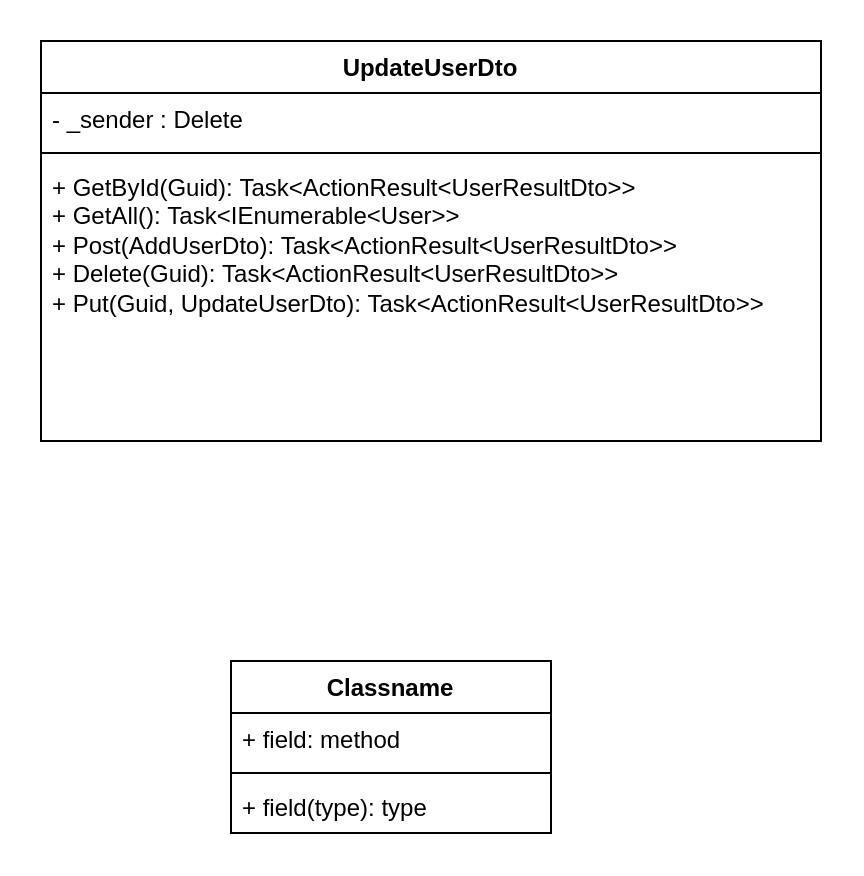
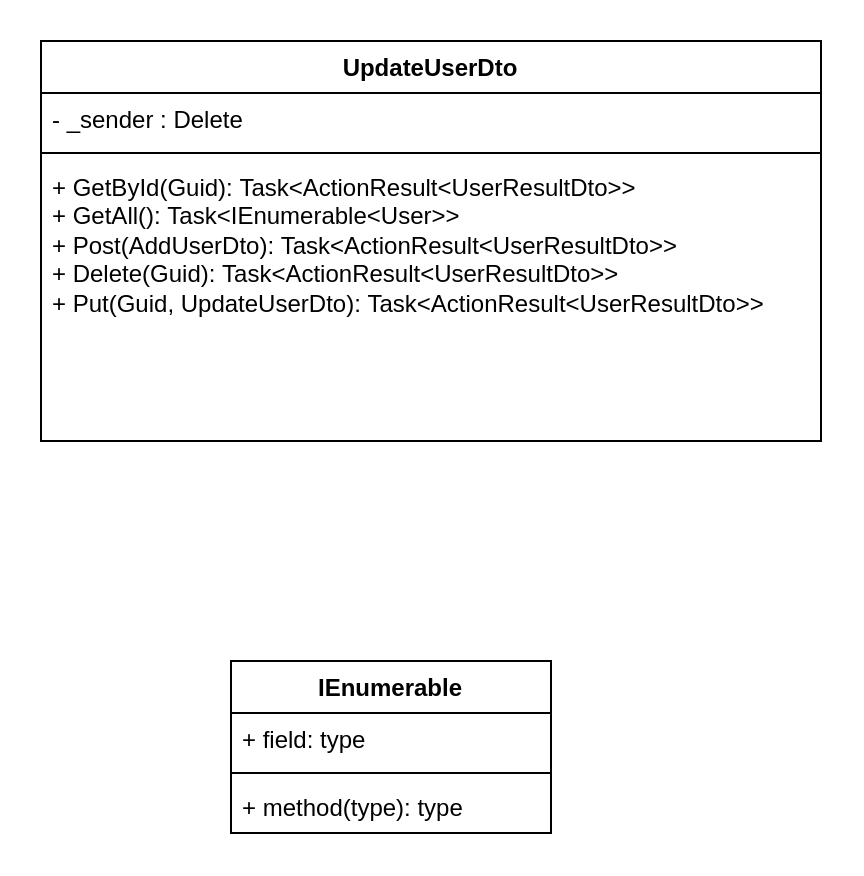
  <mxCell id="0" />
  <mxCell id="1" parent="0" />
  <mxCell id="2" value="UpdateUserDto" style="swimlane;fontStyle=1;align=center;verticalAlign=top;childLayout=stackLayout;horizontal=1;startSize=26;horizontalStack=0;resizeParent=1;resizeParentMax=0;resizeLast=0;collapsible=1;marginBottom=0;whiteSpace=wrap;html=1;" vertex="1" parent="1"><mxGeometry x="20" y="20" width="390" height="200" as="geometry" /></mxCell>
  <mxCell id="3" value="- _sender : Delete" style="text;strokeColor=none;fillColor=none;align=left;verticalAlign=top;spacingLeft=4;spacingRight=4;overflow=hidden;rotatable=0;points=[[0,0.5],[1,0.5]];portConstraint=eastwest;whiteSpace=wrap;html=1;" vertex="1" parent="2"><mxGeometry y="26" width="390" height="26" as="geometry" /></mxCell>
  <mxCell id="4" value="" style="line;strokeWidth=1;fillColor=none;align=left;verticalAlign=middle;spacingTop=-1;spacingLeft=3;spacingRight=3;rotatable=0;labelPosition=right;points=[];portConstraint=eastwest;strokeColor=inherit;" vertex="1" parent="2"><mxGeometry y="52" width="390" height="8" as="geometry" /></mxCell>
  <mxCell id="5" value="+&amp;nbsp;GetById&lt;span style=&quot;background-color: initial;&quot;&gt;(Guid):&amp;nbsp;&lt;/span&gt;Task&amp;lt;ActionResult&amp;lt;UserResultDto&amp;gt;&amp;gt;&lt;br&gt;+ GetAll():&amp;nbsp;Task&amp;lt;IEnumerable&amp;lt;User&amp;gt;&amp;gt;&lt;br&gt;+ Post(AddUserDto):&amp;nbsp;Task&amp;lt;ActionResult&amp;lt;UserResultDto&amp;gt;&amp;gt;&lt;br&gt;+ Delete(Guid):&amp;nbsp;Task&amp;lt;ActionResult&amp;lt;UserResultDto&amp;gt;&amp;gt;&lt;br&gt;+ Put(Guid, UpdateUserDto):&amp;nbsp;Task&amp;lt;ActionResult&amp;lt;UserResultDto&amp;gt;&amp;gt;" style="text;strokeColor=none;fillColor=none;align=left;verticalAlign=top;spacingLeft=4;spacingRight=4;overflow=hidden;rotatable=0;points=[[0,0.5],[1,0.5]];portConstraint=eastwest;whiteSpace=wrap;html=1;" vertex="1" parent="2"><mxGeometry y="60" width="390" height="140" as="geometry" /></mxCell>
- <mxCell id="6" value="Classname" style="swimlane;fontStyle=1;align=center;verticalAlign=top;childLayout=stackLayout;horizontal=1;startSize=26;horizontalStack=0;resizeParent=1;resizeParentMax=0;resizeLast=0;collapsible=1;marginBottom=0;whiteSpace=wrap;html=1;" vertex="1" parent="1"><mxGeometry x="115" y="330" width="160" height="86" as="geometry" /></mxCell>
- <mxCell id="7" value="+ field: method" style="text;strokeColor=none;fillColor=none;align=left;verticalAlign=top;spacingLeft=4;spacingRight=4;overflow=hidden;rotatable=0;points=[[0,0.5],[1,0.5]];portConstraint=eastwest;whiteSpace=wrap;html=1;" vertex="1" parent="6"><mxGeometry y="26" width="160" height="26" as="geometry" /></mxCell>
+ <mxCell id="6" value="IEnumerable" style="swimlane;fontStyle=1;align=center;verticalAlign=top;childLayout=stackLayout;horizontal=1;startSize=26;horizontalStack=0;resizeParent=1;resizeParentMax=0;resizeLast=0;collapsible=1;marginBottom=0;whiteSpace=wrap;html=1;" vertex="1" parent="1"><mxGeometry x="115" y="330" width="160" height="86" as="geometry" /></mxCell>
+ <mxCell id="7" value="+ field: type" style="text;strokeColor=none;fillColor=none;align=left;verticalAlign=top;spacingLeft=4;spacingRight=4;overflow=hidden;rotatable=0;points=[[0,0.5],[1,0.5]];portConstraint=eastwest;whiteSpace=wrap;html=1;" vertex="1" parent="6"><mxGeometry y="26" width="160" height="26" as="geometry" /></mxCell>
  <mxCell id="8" value="" style="line;strokeWidth=1;fillColor=none;align=left;verticalAlign=middle;spacingTop=-1;spacingLeft=3;spacingRight=3;rotatable=0;labelPosition=right;points=[];portConstraint=eastwest;strokeColor=inherit;" vertex="1" parent="6"><mxGeometry y="52" width="160" height="8" as="geometry" /></mxCell>
- <mxCell id="9" value="+ field(type): type" style="text;strokeColor=none;fillColor=none;align=left;verticalAlign=top;spacingLeft=4;spacingRight=4;overflow=hidden;rotatable=0;points=[[0,0.5],[1,0.5]];portConstraint=eastwest;whiteSpace=wrap;html=1;" vertex="1" parent="6"><mxGeometry y="60" width="160" height="26" as="geometry" /></mxCell>
+ <mxCell id="9" value="+ method(type): type" style="text;strokeColor=none;fillColor=none;align=left;verticalAlign=top;spacingLeft=4;spacingRight=4;overflow=hidden;rotatable=0;points=[[0,0.5],[1,0.5]];portConstraint=eastwest;whiteSpace=wrap;html=1;" vertex="1" parent="6"><mxGeometry y="60" width="160" height="26" as="geometry" /></mxCell>
